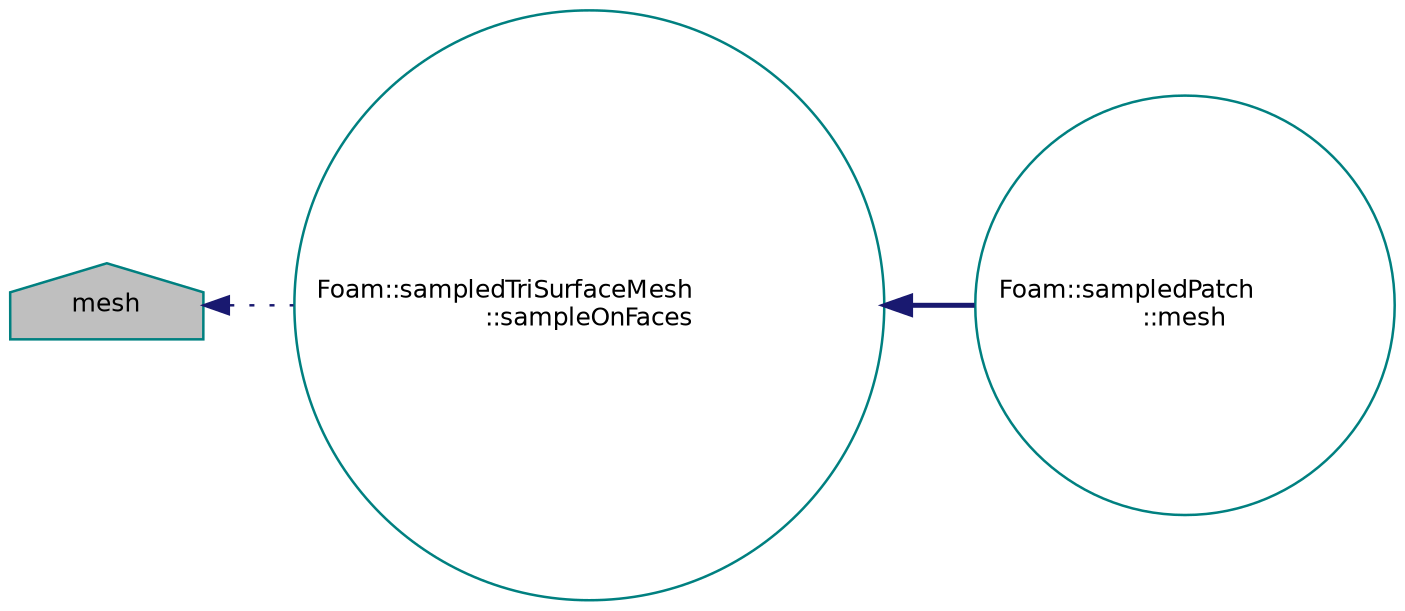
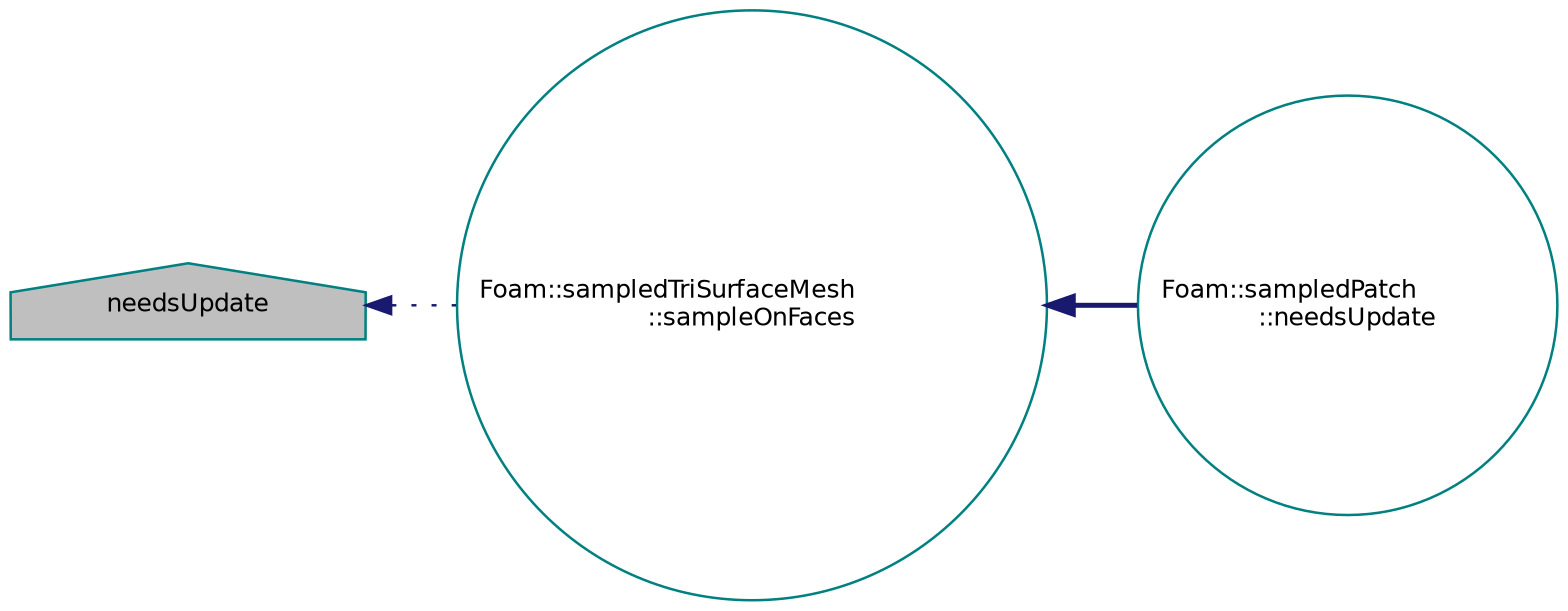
  digraph {
    rankdir=LR
    node [color=teal fontname=Helvetica fontsize=10 shape=circle]
    edge [color=midnightblue dir=back fontname=Helvetica fontsize=10 labelfontname=Helvetica labelfontsize=10]
-   n1 [fillcolor=grey75 fontcolor=black height=0.2 label=mesh shape=house style=filled width=0.4]
+   n1 [fillcolor=grey75 fontcolor=black height=0.2 label=needsUpdate shape=house style=filled width=0.4]
    n2 [height=0.2 label="Foam::sampledTriSurfaceMesh\l::sampleOnFaces" width=0.4]
-   n3 [height=0.2 label="Foam::sampledPatch\l::mesh" width=0.4]
+   n3 [height=0.2 label="Foam::sampledPatch\l::needsUpdate" width=0.4]
    n1 -> n2 [style=dotted]
    n2 -> n3 [style=bold]
  }
